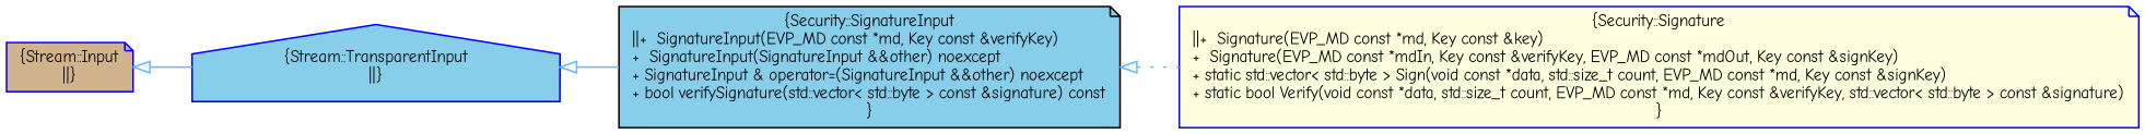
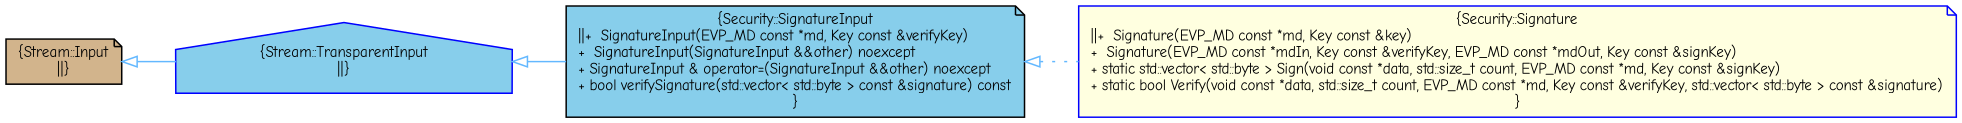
  digraph {
    rankdir=LR
    fontname="Comic Neue"
    node [color=black fillcolor=skyblue fontname="Comic Neue" fontsize=10 shape=note style=filled]
    edge [arrowtail=onormal color=steelblue1 dir=back fontname="Comic Neue" fontsize=10 labelfontname=Helvetica labelfontsize=10 style=solid]
    n1 [fontcolor=black height=0.2 label="{Security::SignatureInput\n||+  SignatureInput(EVP_MD const *md, Key const &verifyKey)\l+  SignatureInput(SignatureInput &&other) noexcept\l+ SignatureInput & operator=(SignatureInput &&other) noexcept\l+ bool verifySignature(std::vector\< std::byte \> const &signature) const\l}" width=0.4]
    n2 [color=blue fillcolor=lightyellow height=0.2 label="{Security::Signature\n||+  Signature(EVP_MD const *md, Key const &key)\l+  Signature(EVP_MD const *mdIn, Key const &verifyKey, EVP_MD const *mdOut, Key const &signKey)\l+ static std::vector\< std::byte \> Sign(void const *data, std::size_t count, EVP_MD const *md, Key const &signKey)\l+ static bool Verify(void const *data, std::size_t count, EVP_MD const *md, Key const &verifyKey, std::vector\< std::byte \> const &signature)\l}" width=0.4]
    n3 [color=blue height=0.2 label="{Stream::TransparentInput\n||}" shape=house width=0.4]
-   n4 [color=blue fillcolor=tan height=0.2 label="{Stream::Input\n||}" width=0.4]
+   n4 [fillcolor=tan height=0.2 label="{Stream::Input\n||}" width=0.4]
    n1 -> n2 [style=dotted]
    n3 -> n1
    n4 -> n3
  }
